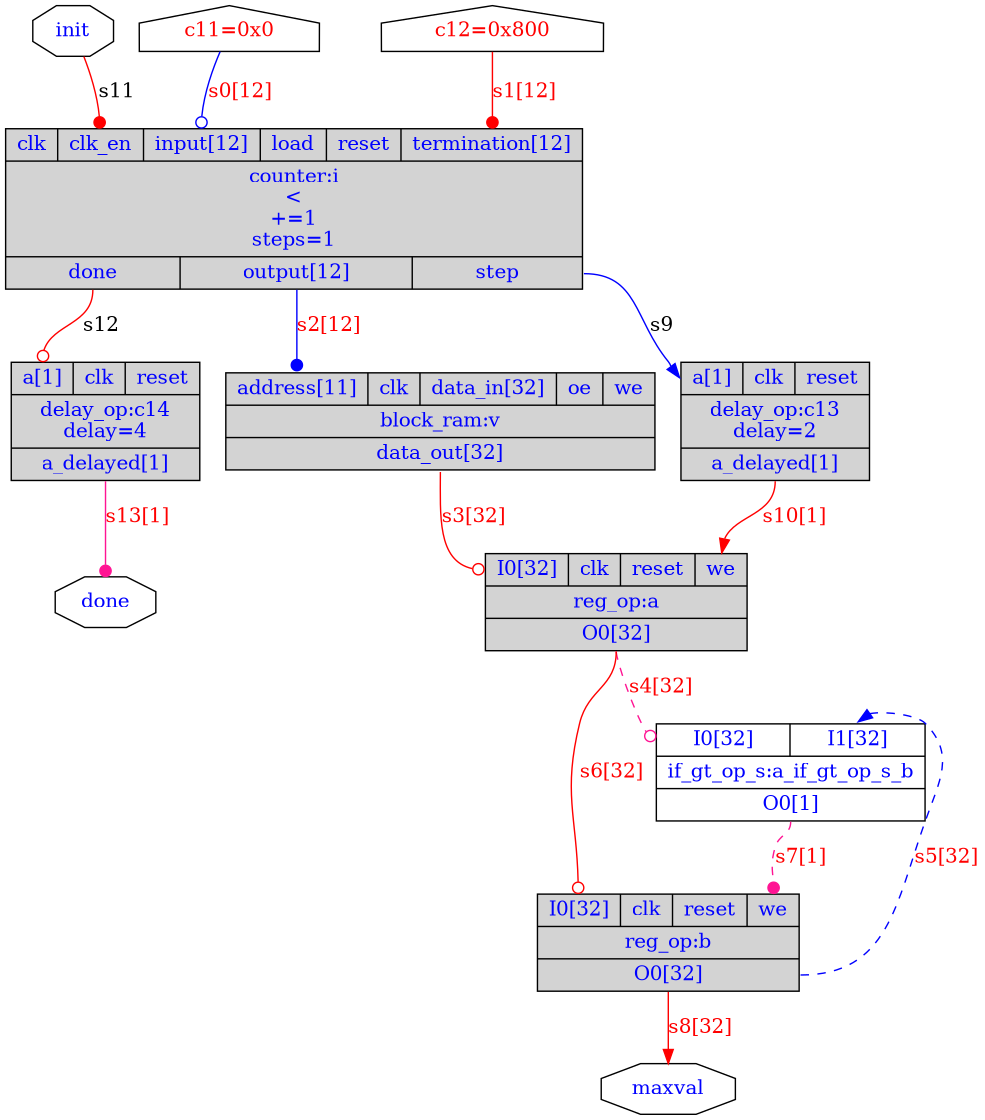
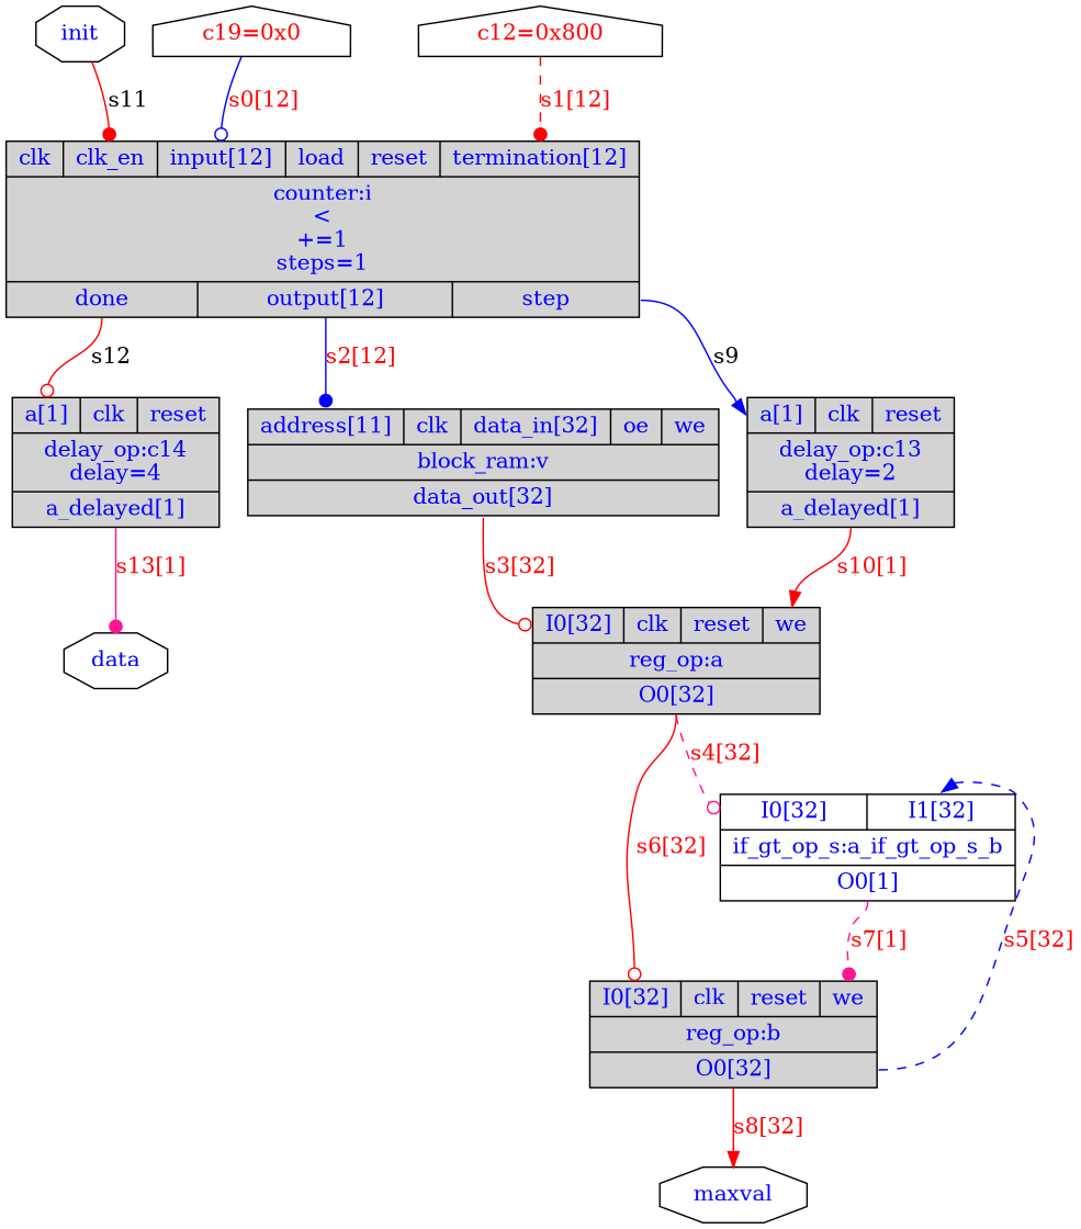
  digraph {
    node [fontcolor=blue shape=record]
    edge [arrowhead=dot color=red fontcolor=red headport=I0 tailport=O0]
    n1 [fillcolor=lightgray label="{{<a>a[1]|<clk>clk|<reset>reset}|delay_op:c14\ndelay=4|{<a_delayed>a_delayed[1]}}" style=filled]
-   n2 [label=done shape=octagon]
+   n2 [label=data shape=octagon]
    n3 [fillcolor=lightgray label="{{<a>a[1]|<clk>clk|<reset>reset}|delay_op:c13\ndelay=2|{<a_delayed>a_delayed[1]}}" style=filled]
    n4 [fillcolor=lightgray label="{{<I0>I0[32]|<clk>clk|<reset>reset|<we>we}|reg_op:a|{<O0>O0[32]}}" style=filled]
    n5 [label="{{<I0>I0[32]|<I1>I1[32]}|if_gt_op_s:a_if_gt_op_s_b|{<O0>O0[1]}}"]
    n6 [fillcolor=lightgray label="{{<I0>I0[32]|<clk>clk|<reset>reset|<we>we}|reg_op:b|{<O0>O0[32]}}" style=filled]
    n7 [label=maxval shape=octagon]
    n8 [fontcolor=red label="c12=0x800" shape=house]
    n9 [fillcolor=lightgray label="{{<clk>clk|<clk_en>clk_en|<input>input[12]|<load>load|<reset>reset|<termination>termination[12]}|counter:i\n\<\n+=1\nsteps=1|{<done>done|<output>output[12]|<step>step}}" style=filled]
    n10 [fillcolor=lightgray label="{{<address>address[11]|<clk>clk|<data_in>data_in[32]|<oe>oe|<we>we}|block_ram:v|{<data_out>data_out[32]}}" style=filled]
-   n11 [fontcolor=red label="c11=0x0" shape=house]
+   n11 [fontcolor=red label="c19=0x0" shape=house]
    n12 [label=init shape=octagon]
    n1 -> n2 [color=deeppink label="s13[1]" tailport=a_delayed]
    n3 -> n4 [arrowhead=normal headport=we label="s10[1]" tailport=a_delayed]
    n4 -> n5 [arrowhead=odot color=deeppink label="s4[32]" style=dashed]
    n4 -> n6 [arrowhead=odot label="s6[32]"]
    n5 -> n6 [color=deeppink headport=we label="s7[1]" style=dashed]
    n6 -> n5 [arrowhead=normal color=blue headport=I1 label="s5[32]" style=dashed]
    n6 -> n7 [arrowhead=normal label="s8[32]"]
-   n8 -> n9 [headport=termination label="s1[12]"]
+   n8 -> n9 [headport=termination label="s1[12]" style=dashed]
    n9 -> n1 [arrowhead=odot headport=a label=s12 tailport=done fontcolor=""]
    n9 -> n3 [arrowhead=normal color=blue headport=a label=s9 tailport=step fontcolor=""]
    n9 -> n10 [color=blue headport=address label="s2[12]" tailport=output]
    n10 -> n4 [arrowhead=odot label="s3[32]" tailport=data_out]
    n11 -> n9 [arrowhead=odot color=blue headport=input label="s0[12]"]
    n12 -> n9 [headport=clk_en label=s11 fontcolor=""]
  }
